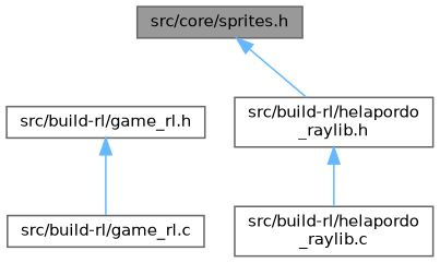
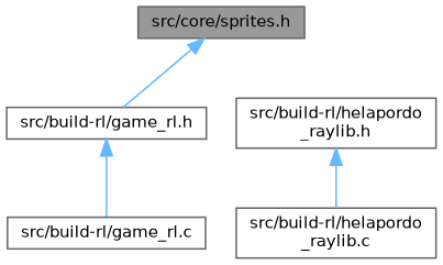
  digraph {
    node [color=grey40 fillcolor=white fontname=Helvetica fontsize=10 shape=box style=filled]
    edge [color=steelblue1 dir=back fontname=Helvetica fontsize=10 labelfontname=Helvetica labelfontsize=10 style=solid]
    n1 [color=gray40 fillcolor=grey60 fontcolor=black height=0.2 label="src/core/sprites.h" width=0.4]
    n2 [height=0.2 label="src/build-rl/game_rl.h" width=0.4]
    n3 [height=0.2 label="src/build-rl/game_rl.c" width=0.4]
    n4 [height=0.2 label="src/build-rl/helapordo\l_raylib.h" width=0.4]
    n5 [height=0.2 label="src/build-rl/helapordo\l_raylib.c" width=0.4]
-   n1 -> n4
+   n1 -> n2
    n2 -> n3
    n4 -> n5
  }
